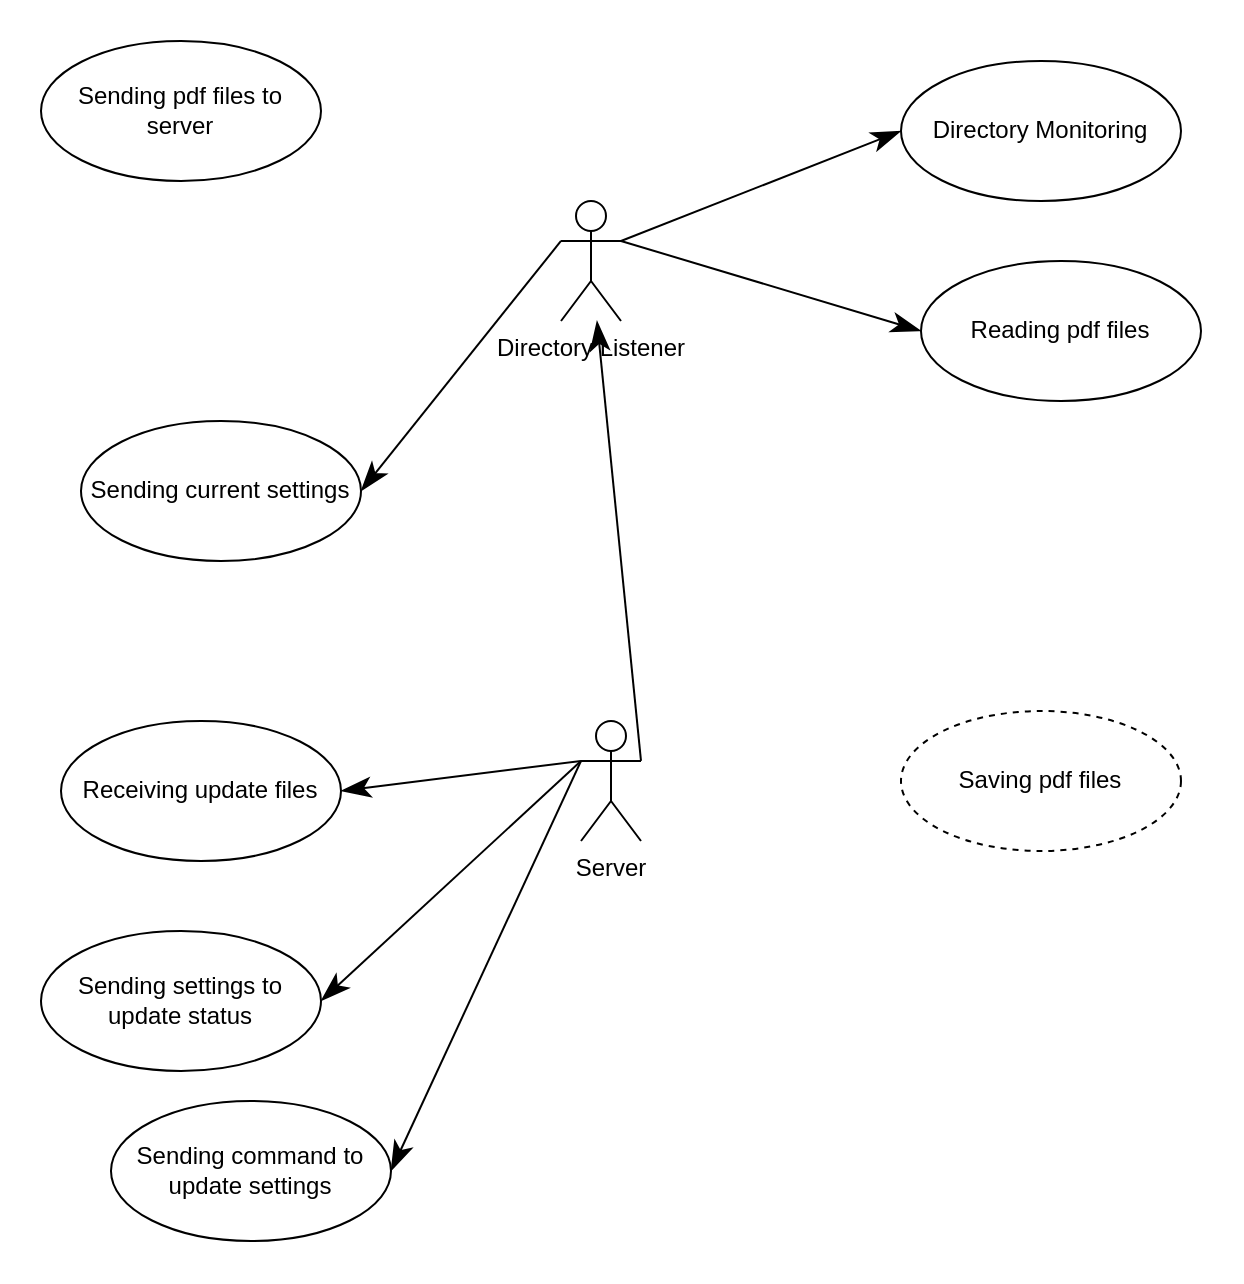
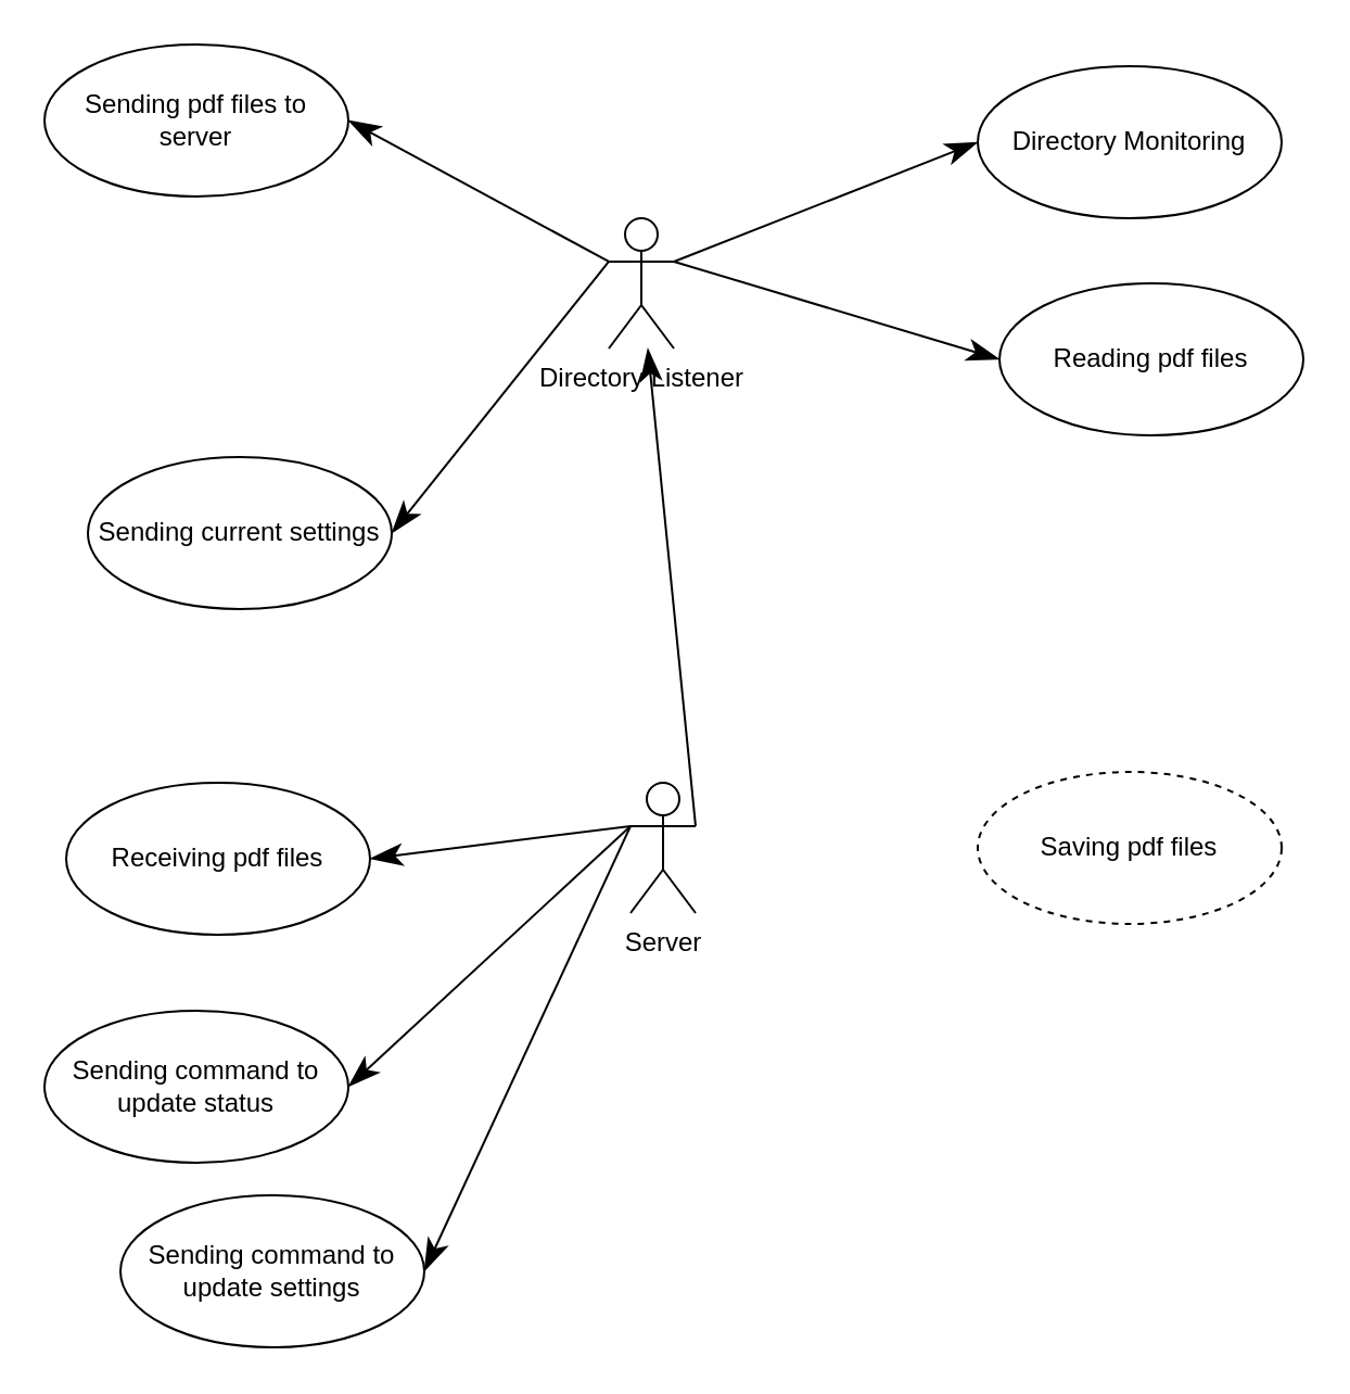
  <mxCell id="0" />
  <mxCell id="1" parent="0" />
  <mxCell id="2" value="Directory Listener" style="shape=umlActor;verticalLabelPosition=bottom;labelBackgroundColor=#ffffff;verticalAlign=top;html=1;" vertex="1" parent="1"><mxGeometry x="280" y="100" width="30" height="60" as="geometry" /></mxCell>
  <mxCell id="3" value="Directory Monitoring" style="ellipse;whiteSpace=wrap;html=1;" vertex="1" parent="1"><mxGeometry x="450" y="30" width="140" height="70" as="geometry" /></mxCell>
  <mxCell id="4" value="Reading pdf files" style="ellipse;whiteSpace=wrap;html=1;" vertex="1" parent="1"><mxGeometry x="460" y="130" width="140" height="70" as="geometry" /></mxCell>
  <mxCell id="5" value="Sending pdf files to server" style="ellipse;whiteSpace=wrap;html=1;" vertex="1" parent="1"><mxGeometry x="20" y="20" width="140" height="70" as="geometry" /></mxCell>
  <mxCell id="6" value="" style="endArrow=classicThin;endFill=1;endSize=12;html=1;exitX=1;exitY=0.333;exitDx=0;exitDy=0;exitPerimeter=0;entryX=0;entryY=0.5;entryDx=0;entryDy=0;" edge="1" parent="1" source="2" target="3"><mxGeometry width="160" relative="1" as="geometry"><mxPoint x="20" y="270" as="sourcePoint" /><mxPoint x="180" y="270" as="targetPoint" /></mxGeometry></mxCell>
  <mxCell id="7" value="" style="endArrow=classicThin;endFill=1;endSize=12;html=1;exitX=1;exitY=0.333;exitDx=0;exitDy=0;exitPerimeter=0;entryX=0;entryY=0.5;entryDx=0;entryDy=0;" edge="1" parent="1" source="2" target="4"><mxGeometry width="160" relative="1" as="geometry"><mxPoint x="30" y="280" as="sourcePoint" /><mxPoint x="190" y="280" as="targetPoint" /></mxGeometry></mxCell>
+ <mxCell id="8" value="" style="endArrow=classicThin;endFill=1;endSize=12;html=1;exitX=0;exitY=0.333;exitDx=0;exitDy=0;exitPerimeter=0;entryX=1;entryY=0.5;entryDx=0;entryDy=0;" edge="1" parent="1" source="2" target="5"><mxGeometry width="160" relative="1" as="geometry"><mxPoint x="40" y="290" as="sourcePoint" /><mxPoint x="200" y="290" as="targetPoint" /></mxGeometry></mxCell>
  <mxCell id="9" value="Server" style="shape=umlActor;verticalLabelPosition=bottom;labelBackgroundColor=#ffffff;verticalAlign=top;html=1;" vertex="1" parent="1"><mxGeometry x="290" y="360" width="30" height="60" as="geometry" /></mxCell>
  <mxCell id="10" value="Saving pdf files" style="ellipse;whiteSpace=wrap;html=1;dashed=1;" vertex="1" parent="1"><mxGeometry x="450" y="355" width="140" height="70" as="geometry" /></mxCell>
- <mxCell id="11" value="Receiving update files" style="ellipse;whiteSpace=wrap;html=1;" vertex="1" parent="1"><mxGeometry x="30" y="360" width="140" height="70" as="geometry" /></mxCell>
+ <mxCell id="11" value="Receiving pdf files" style="ellipse;whiteSpace=wrap;html=1;" vertex="1" parent="1"><mxGeometry x="30" y="360" width="140" height="70" as="geometry" /></mxCell>
  <mxCell id="12" value="" style="endArrow=classicThin;endFill=1;endSize=12;html=1;exitX=1;exitY=0.333;exitDx=0;exitDy=0;exitPerimeter=0;" edge="1" parent="1" source="9" target="2"><mxGeometry width="160" relative="1" as="geometry"><mxPoint x="40" y="540" as="sourcePoint" /><mxPoint x="200" y="540" as="targetPoint" /></mxGeometry></mxCell>
  <mxCell id="13" value="" style="endArrow=classicThin;endFill=1;endSize=12;html=1;exitX=0;exitY=0.333;exitDx=0;exitDy=0;exitPerimeter=0;entryX=1;entryY=0.5;entryDx=0;entryDy=0;" edge="1" parent="1" source="9" target="11"><mxGeometry width="160" relative="1" as="geometry"><mxPoint x="50" y="550" as="sourcePoint" /><mxPoint x="210" y="550" as="targetPoint" /></mxGeometry></mxCell>
  <mxCell id="14" value="Sending current settings" style="ellipse;whiteSpace=wrap;html=1;" vertex="1" parent="1"><mxGeometry x="40" y="210" width="140" height="70" as="geometry" /></mxCell>
  <mxCell id="15" value="" style="endArrow=classicThin;endFill=1;endSize=12;html=1;entryX=1;entryY=0.5;entryDx=0;entryDy=0;exitX=0;exitY=0.333;exitDx=0;exitDy=0;exitPerimeter=0;" edge="1" parent="1" source="2" target="14"><mxGeometry width="160" relative="1" as="geometry"><mxPoint x="240" y="230" as="sourcePoint" /><mxPoint x="170" y="170" as="targetPoint" /></mxGeometry></mxCell>
- <mxCell id="16" value="Sending settings to update status" style="ellipse;whiteSpace=wrap;html=1;" vertex="1" parent="1"><mxGeometry x="20" y="465" width="140" height="70" as="geometry" /></mxCell>
+ <mxCell id="16" value="Sending command to update status" style="ellipse;whiteSpace=wrap;html=1;" vertex="1" parent="1"><mxGeometry x="20" y="465" width="140" height="70" as="geometry" /></mxCell>
  <mxCell id="17" value="" style="endArrow=classicThin;endFill=1;endSize=12;html=1;exitX=0;exitY=0.333;exitDx=0;exitDy=0;exitPerimeter=0;entryX=1;entryY=0.5;entryDx=0;entryDy=0;" edge="1" parent="1" target="16" source="9"><mxGeometry width="160" relative="1" as="geometry"><mxPoint x="280" y="460" as="sourcePoint" /><mxPoint x="450" y="565" as="targetPoint" /></mxGeometry></mxCell>
  <mxCell id="18" value="Sending command to update settings" style="ellipse;whiteSpace=wrap;html=1;" vertex="1" parent="1"><mxGeometry x="55" y="550" width="140" height="70" as="geometry" /></mxCell>
  <mxCell id="19" value="" style="endArrow=classicThin;endFill=1;endSize=12;html=1;entryX=1;entryY=0.5;entryDx=0;entryDy=0;" edge="1" parent="1" target="18"><mxGeometry width="160" relative="1" as="geometry"><mxPoint x="290" y="380" as="sourcePoint" /><mxPoint x="170" y="510" as="targetPoint" /></mxGeometry></mxCell>
